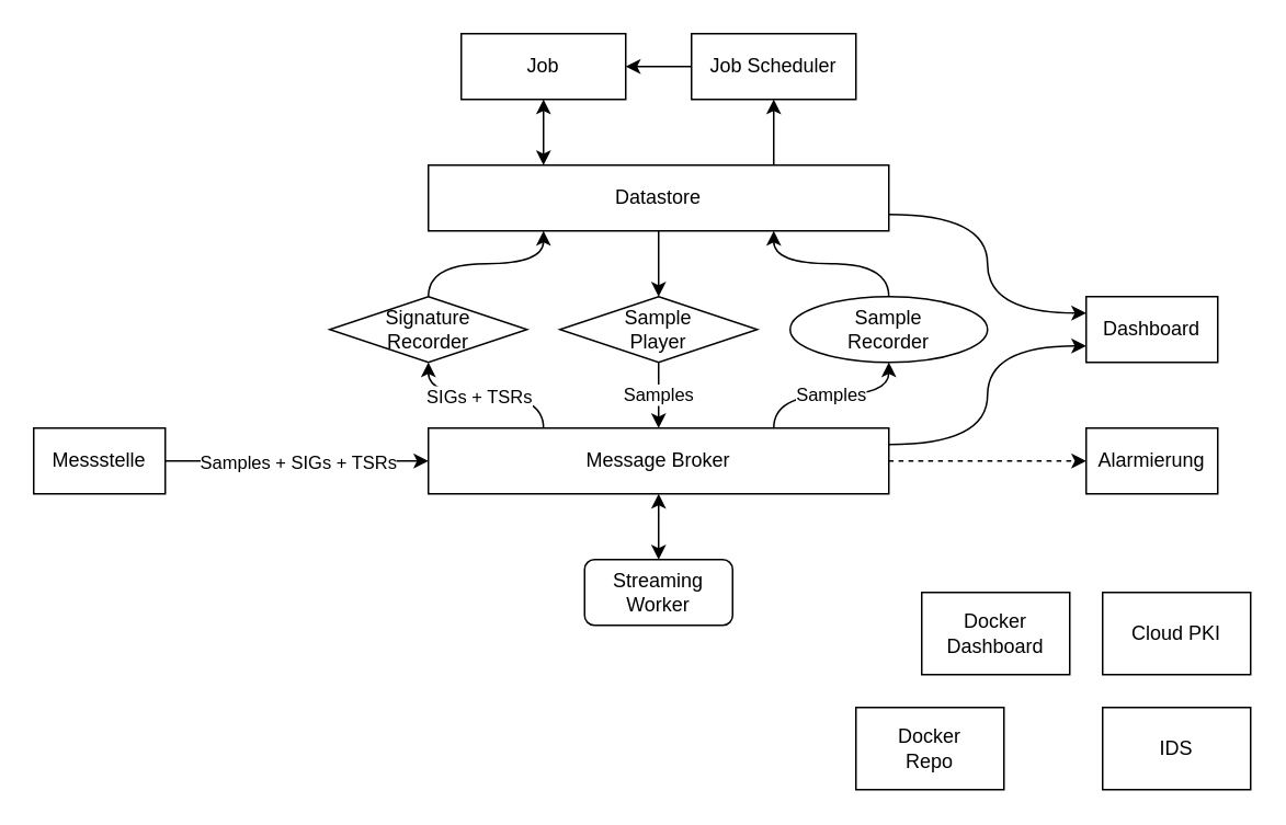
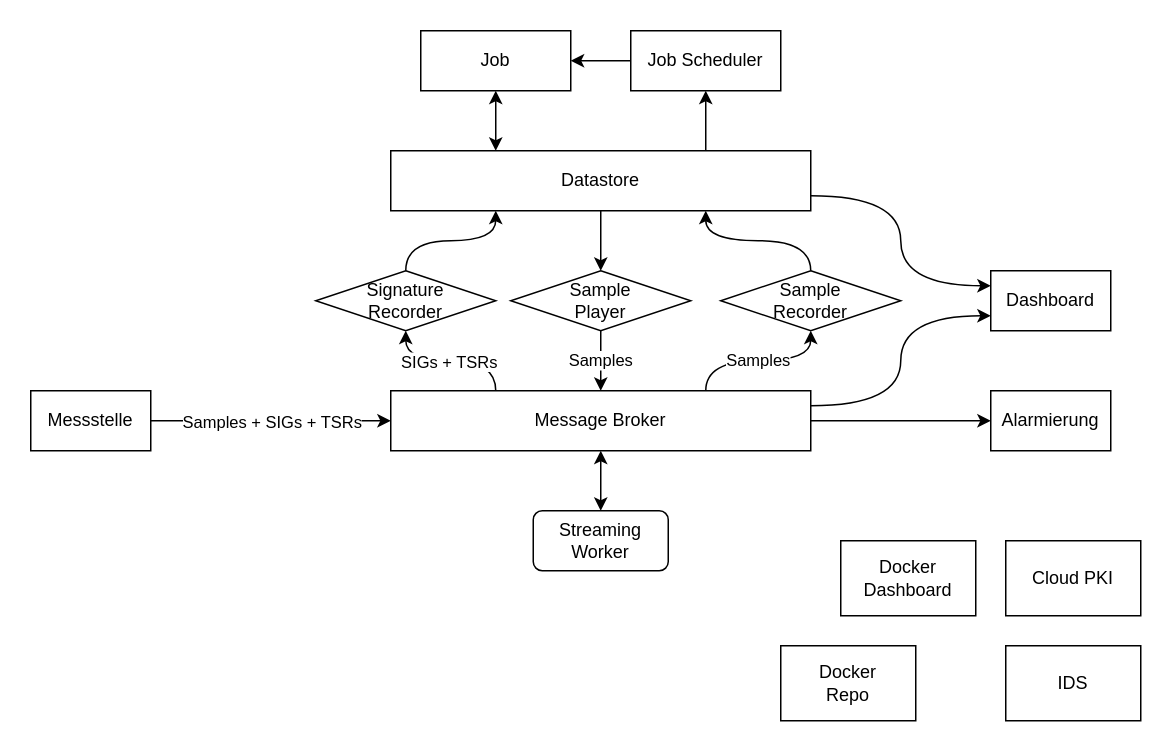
  <mxCell id="0" />
  <mxCell id="1" parent="0" />
  <mxCell id="2" value="Job" style="rounded=0;whiteSpace=wrap;html=1;" parent="1" vertex="1"><mxGeometry x="280" y="20" width="100" height="40" as="geometry" /></mxCell>
  <mxCell id="3" style="edgeStyle=orthogonalEdgeStyle;curved=1;html=1;exitX=0;exitY=0.5;exitDx=0;exitDy=0;entryX=1;entryY=0.5;entryDx=0;entryDy=0;targetPerimeterSpacing=0;" parent="1" source="4" target="2" edge="1"><mxGeometry relative="1" as="geometry" /></mxCell>
  <mxCell id="4" value="Job Scheduler" style="rounded=0;whiteSpace=wrap;html=1;" parent="1" vertex="1"><mxGeometry x="420" y="20" width="100" height="40" as="geometry" /></mxCell>
  <mxCell id="5" style="edgeStyle=orthogonalEdgeStyle;html=1;exitX=0.25;exitY=0;exitDx=0;exitDy=0;entryX=0.5;entryY=1;entryDx=0;entryDy=0;targetPerimeterSpacing=0;curved=1;startArrow=classic;startFill=1;" parent="1" source="9" target="2" edge="1"><mxGeometry relative="1" as="geometry" /></mxCell>
  <mxCell id="6" value="" style="edgeStyle=orthogonalEdgeStyle;curved=1;html=1;targetPerimeterSpacing=0;exitX=0.75;exitY=0;exitDx=0;exitDy=0;" parent="1" source="9" target="4" edge="1"><mxGeometry relative="1" as="geometry" /></mxCell>
  <mxCell id="7" style="edgeStyle=orthogonalEdgeStyle;curved=1;html=1;exitX=1;exitY=0.75;exitDx=0;exitDy=0;entryX=0;entryY=0.25;entryDx=0;entryDy=0;startArrow=none;startFill=0;targetPerimeterSpacing=0;" parent="1" source="9" target="24" edge="1"><mxGeometry relative="1" as="geometry" /></mxCell>
  <mxCell id="8" style="edgeStyle=orthogonalEdgeStyle;curved=1;html=1;exitX=0.5;exitY=1;exitDx=0;exitDy=0;entryX=0.5;entryY=0;entryDx=0;entryDy=0;startArrow=none;startFill=0;targetPerimeterSpacing=0;" parent="1" source="9" target="21" edge="1"><mxGeometry relative="1" as="geometry" /></mxCell>
  <mxCell id="9" value="Datastore" style="rounded=0;whiteSpace=wrap;html=1;" parent="1" vertex="1"><mxGeometry x="260" y="100" width="280" height="40" as="geometry" /></mxCell>
  <mxCell id="10" value="Samples" style="edgeStyle=orthogonalEdgeStyle;curved=1;html=1;exitX=0.75;exitY=0;exitDx=0;exitDy=0;entryX=0.5;entryY=1;entryDx=0;entryDy=0;startArrow=none;startFill=0;targetPerimeterSpacing=0;" parent="1" source="16" target="23" edge="1"><mxGeometry relative="1" as="geometry" /></mxCell>
  <mxCell id="11" style="edgeStyle=orthogonalEdgeStyle;curved=1;html=1;exitX=0.5;exitY=1;exitDx=0;exitDy=0;entryX=0.5;entryY=0;entryDx=0;entryDy=0;startArrow=none;startFill=0;targetPerimeterSpacing=0;strokeColor=none;" parent="1" source="16" target="26" edge="1"><mxGeometry relative="1" as="geometry" /></mxCell>
  <mxCell id="12" style="edgeStyle=orthogonalEdgeStyle;curved=1;html=1;exitX=1;exitY=0.25;exitDx=0;exitDy=0;entryX=0;entryY=0.75;entryDx=0;entryDy=0;startArrow=none;startFill=0;targetPerimeterSpacing=0;" parent="1" source="16" target="24" edge="1"><mxGeometry relative="1" as="geometry" /></mxCell>
- <mxCell id="13" style="edgeStyle=orthogonalEdgeStyle;curved=1;html=1;exitX=1;exitY=0.5;exitDx=0;exitDy=0;entryX=0;entryY=0.5;entryDx=0;entryDy=0;startArrow=none;startFill=0;targetPerimeterSpacing=0;dashed=1;" parent="1" source="16" target="27" edge="1"><mxGeometry relative="1" as="geometry" /></mxCell>
+ <mxCell id="13" style="edgeStyle=orthogonalEdgeStyle;curved=1;html=1;exitX=1;exitY=0.5;exitDx=0;exitDy=0;entryX=0;entryY=0.5;entryDx=0;entryDy=0;startArrow=none;startFill=0;targetPerimeterSpacing=0;" parent="1" source="16" target="27" edge="1"><mxGeometry relative="1" as="geometry" /></mxCell>
  <mxCell id="14" style="edgeStyle=orthogonalEdgeStyle;curved=1;html=1;exitX=0.25;exitY=0;exitDx=0;exitDy=0;entryX=0.5;entryY=1;entryDx=0;entryDy=0;startArrow=none;startFill=0;targetPerimeterSpacing=0;" parent="1" source="16" target="29" edge="1"><mxGeometry relative="1" as="geometry" /></mxCell>
  <mxCell id="15" value="SIGs + TSRs" style="edgeLabel;html=1;align=center;verticalAlign=middle;resizable=0;points=[];" parent="14" vertex="1" connectable="0"><mxGeometry x="0.567" y="-10" relative="1" as="geometry"><mxPoint x="26" y="10" as="offset" /></mxGeometry></mxCell>
  <mxCell id="16" value="Message Broker" style="rounded=0;whiteSpace=wrap;html=1;" parent="1" vertex="1"><mxGeometry x="260" y="260" width="280" height="40" as="geometry" /></mxCell>
  <mxCell id="17" style="edgeStyle=orthogonalEdgeStyle;curved=1;html=1;exitX=1;exitY=0.5;exitDx=0;exitDy=0;entryX=0;entryY=0.5;entryDx=0;entryDy=0;startArrow=none;startFill=0;targetPerimeterSpacing=0;" parent="1" source="19" target="16" edge="1"><mxGeometry relative="1" as="geometry" /></mxCell>
  <mxCell id="18" value="Samples + SIGs + TSRs" style="edgeLabel;html=1;align=center;verticalAlign=middle;resizable=0;points=[];" parent="17" vertex="1" connectable="0"><mxGeometry x="0.183" y="-1" relative="1" as="geometry"><mxPoint x="-15" y="-1" as="offset" /></mxGeometry></mxCell>
  <mxCell id="19" value="Messstelle" style="rounded=0;whiteSpace=wrap;html=1;" parent="1" vertex="1"><mxGeometry x="20" y="260" width="80" height="40" as="geometry" /></mxCell>
  <mxCell id="20" value="Samples" style="edgeStyle=orthogonalEdgeStyle;curved=1;html=1;exitX=0.5;exitY=1;exitDx=0;exitDy=0;entryX=0.5;entryY=0;entryDx=0;entryDy=0;startArrow=none;startFill=0;targetPerimeterSpacing=0;" parent="1" source="21" target="16" edge="1"><mxGeometry relative="1" as="geometry" /></mxCell>
  <mxCell id="21" value="Sample&lt;br&gt;Player" style="rhombus;whiteSpace=wrap;html=1;" parent="1" vertex="1"><mxGeometry x="340" y="180" width="120" height="40" as="geometry" /></mxCell>
  <mxCell id="22" style="edgeStyle=orthogonalEdgeStyle;curved=1;html=1;exitX=0.5;exitY=0;exitDx=0;exitDy=0;entryX=0.75;entryY=1;entryDx=0;entryDy=0;startArrow=none;startFill=0;targetPerimeterSpacing=0;" parent="1" source="23" target="9" edge="1"><mxGeometry relative="1" as="geometry" /></mxCell>
- <mxCell id="23" value="Sample &lt;br&gt;Recorder" style="ellipse;whiteSpace=wrap;html=1;" parent="1" vertex="1"><mxGeometry x="480" y="180" width="120" height="40" as="geometry" /></mxCell>
+ <mxCell id="23" value="Sample &lt;br&gt;Recorder" style="rhombus;whiteSpace=wrap;html=1;" parent="1" vertex="1"><mxGeometry x="480" y="180" width="120" height="40" as="geometry" /></mxCell>
  <mxCell id="24" value="Dashboard" style="rounded=0;whiteSpace=wrap;html=1;" parent="1" vertex="1"><mxGeometry x="660" y="180" width="80" height="40" as="geometry" /></mxCell>
  <mxCell id="25" style="edgeStyle=orthogonalEdgeStyle;curved=1;html=1;exitX=0.5;exitY=0;exitDx=0;exitDy=0;entryX=0.5;entryY=1;entryDx=0;entryDy=0;startArrow=classic;startFill=1;targetPerimeterSpacing=0;" parent="1" source="26" target="16" edge="1"><mxGeometry relative="1" as="geometry" /></mxCell>
  <mxCell id="26" value="Streaming Worker" style="whiteSpace=wrap;html=1;rounded=1;" parent="1" vertex="1"><mxGeometry x="355" y="340" width="90" height="40" as="geometry" /></mxCell>
  <mxCell id="27" value="Alarmierung" style="rounded=0;whiteSpace=wrap;html=1;" parent="1" vertex="1"><mxGeometry x="660" y="260" width="80" height="40" as="geometry" /></mxCell>
  <mxCell id="28" style="edgeStyle=orthogonalEdgeStyle;curved=1;html=1;exitX=0.5;exitY=0;exitDx=0;exitDy=0;entryX=0.25;entryY=1;entryDx=0;entryDy=0;startArrow=none;startFill=0;targetPerimeterSpacing=0;" parent="1" source="29" target="9" edge="1"><mxGeometry relative="1" as="geometry" /></mxCell>
- <mxCell id="29" value="Signature&lt;br&gt;Recorder" style="rhombus;whiteSpace=wrap;html=1;" parent="1" vertex="1"><mxGeometry x="200" y="180" width="120" height="40" as="geometry" /></mxCell>
+ <mxCell id="29" value="Signature&lt;br&gt;Recorder" style="rhombus;whiteSpace=wrap;html=1;" parent="1" vertex="1"><mxGeometry x="210" y="180" width="120" height="40" as="geometry" /></mxCell>
  <mxCell id="30" value="Docker&lt;br&gt;Dashboard" style="rounded=0;whiteSpace=wrap;html=1;" parent="1" vertex="1"><mxGeometry x="560" y="360" width="90" height="50" as="geometry" /></mxCell>
  <mxCell id="31" value="IDS" style="rounded=0;whiteSpace=wrap;html=1;" parent="1" vertex="1"><mxGeometry x="670" y="430" width="90" height="50" as="geometry" /></mxCell>
  <mxCell id="32" value="Docker&lt;br&gt;Repo" style="rounded=0;whiteSpace=wrap;html=1;" parent="1" vertex="1"><mxGeometry x="520" y="430" width="90" height="50" as="geometry" /></mxCell>
  <mxCell id="33" value="Cloud PKI" style="rounded=0;whiteSpace=wrap;html=1;" parent="1" vertex="1"><mxGeometry x="670" y="360" width="90" height="50" as="geometry" /></mxCell>
